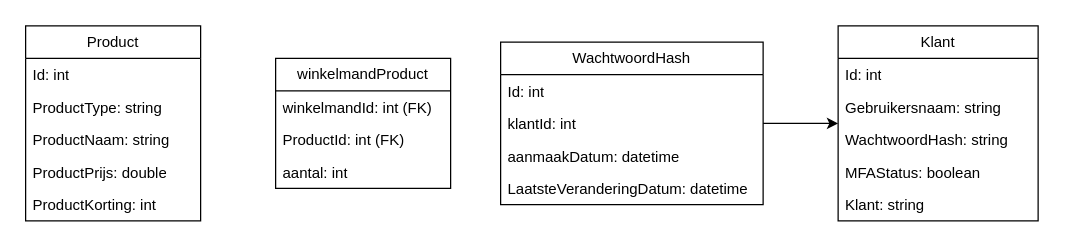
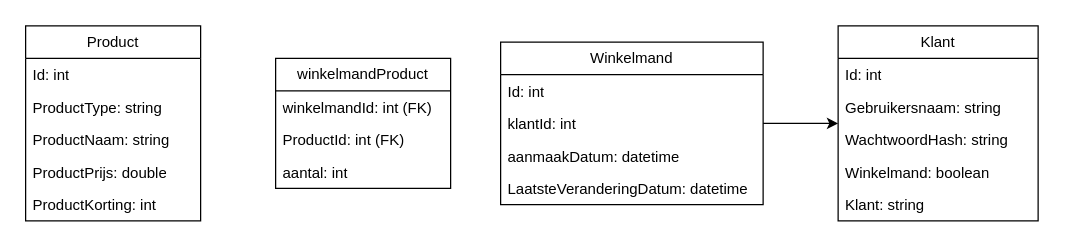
  <mxCell id="0" />
  <mxCell id="1" parent="0" />
  <mxCell id="2" value="Klant" style="swimlane;fontStyle=0;childLayout=stackLayout;horizontal=1;startSize=26;fillColor=none;horizontalStack=0;resizeParent=1;resizeParentMax=0;resizeLast=0;collapsible=1;marginBottom=0;whiteSpace=wrap;html=1;" vertex="1" parent="1"><mxGeometry x="670" y="20" width="160" height="156" as="geometry" /></mxCell>
  <mxCell id="3" value="Id: int" style="text;strokeColor=none;fillColor=none;align=left;verticalAlign=top;spacingLeft=4;spacingRight=4;overflow=hidden;rotatable=0;points=[[0,0.5],[1,0.5]];portConstraint=eastwest;whiteSpace=wrap;html=1;" vertex="1" parent="2"><mxGeometry y="26" width="160" height="26" as="geometry" /></mxCell>
  <mxCell id="4" value="Gebruikersnaam: string" style="text;strokeColor=none;fillColor=none;align=left;verticalAlign=top;spacingLeft=4;spacingRight=4;overflow=hidden;rotatable=0;points=[[0,0.5],[1,0.5]];portConstraint=eastwest;whiteSpace=wrap;html=1;" vertex="1" parent="2"><mxGeometry y="52" width="160" height="26" as="geometry" /></mxCell>
  <mxCell id="5" value="WachtwoordHash: string" style="text;strokeColor=none;fillColor=none;align=left;verticalAlign=top;spacingLeft=4;spacingRight=4;overflow=hidden;rotatable=0;points=[[0,0.5],[1,0.5]];portConstraint=eastwest;whiteSpace=wrap;html=1;" vertex="1" parent="2"><mxGeometry y="78" width="160" height="26" as="geometry" /></mxCell>
- <mxCell id="6" value="MFAStatus: boolean" style="text;strokeColor=none;fillColor=none;align=left;verticalAlign=top;spacingLeft=4;spacingRight=4;overflow=hidden;rotatable=0;points=[[0,0.5],[1,0.5]];portConstraint=eastwest;whiteSpace=wrap;html=1;" vertex="1" parent="2"><mxGeometry y="104" width="160" height="26" as="geometry" /></mxCell>
+ <mxCell id="6" value="Winkelmand: boolean" style="text;strokeColor=none;fillColor=none;align=left;verticalAlign=top;spacingLeft=4;spacingRight=4;overflow=hidden;rotatable=0;points=[[0,0.5],[1,0.5]];portConstraint=eastwest;whiteSpace=wrap;html=1;" vertex="1" parent="2"><mxGeometry y="104" width="160" height="26" as="geometry" /></mxCell>
  <mxCell id="7" value="Klant: string" style="text;strokeColor=none;fillColor=none;align=left;verticalAlign=top;spacingLeft=4;spacingRight=4;overflow=hidden;rotatable=0;points=[[0,0.5],[1,0.5]];portConstraint=eastwest;whiteSpace=wrap;html=1;" vertex="1" parent="2"><mxGeometry y="130" width="160" height="26" as="geometry" /></mxCell>
- <mxCell id="8" value="WachtwoordHash" style="swimlane;fontStyle=0;childLayout=stackLayout;horizontal=1;startSize=26;fillColor=none;horizontalStack=0;resizeParent=1;resizeParentMax=0;resizeLast=0;collapsible=1;marginBottom=0;whiteSpace=wrap;html=1;" vertex="1" parent="1"><mxGeometry x="400" y="33" width="210" height="130" as="geometry" /></mxCell>
+ <mxCell id="8" value="Winkelmand" style="swimlane;fontStyle=0;childLayout=stackLayout;horizontal=1;startSize=26;fillColor=none;horizontalStack=0;resizeParent=1;resizeParentMax=0;resizeLast=0;collapsible=1;marginBottom=0;whiteSpace=wrap;html=1;" vertex="1" parent="1"><mxGeometry x="400" y="33" width="210" height="130" as="geometry" /></mxCell>
  <mxCell id="9" value="Id: int" style="text;strokeColor=none;fillColor=none;align=left;verticalAlign=top;spacingLeft=4;spacingRight=4;overflow=hidden;rotatable=0;points=[[0,0.5],[1,0.5]];portConstraint=eastwest;whiteSpace=wrap;html=1;" vertex="1" parent="8"><mxGeometry y="26" width="210" height="26" as="geometry" /></mxCell>
  <mxCell id="10" value="klantId: int" style="text;strokeColor=none;fillColor=none;align=left;verticalAlign=top;spacingLeft=4;spacingRight=4;overflow=hidden;rotatable=0;points=[[0,0.5],[1,0.5]];portConstraint=eastwest;whiteSpace=wrap;html=1;" vertex="1" parent="8"><mxGeometry y="52" width="210" height="26" as="geometry" /></mxCell>
  <mxCell id="11" value="aanmaakDatum: datetime" style="text;strokeColor=none;fillColor=none;align=left;verticalAlign=top;spacingLeft=4;spacingRight=4;overflow=hidden;rotatable=0;points=[[0,0.5],[1,0.5]];portConstraint=eastwest;whiteSpace=wrap;html=1;" vertex="1" parent="8"><mxGeometry y="78" width="210" height="26" as="geometry" /></mxCell>
  <mxCell id="12" value="LaatsteVeranderingDatum: datetime" style="text;strokeColor=none;fillColor=none;align=left;verticalAlign=top;spacingLeft=4;spacingRight=4;overflow=hidden;rotatable=0;points=[[0,0.5],[1,0.5]];portConstraint=eastwest;whiteSpace=wrap;html=1;" vertex="1" parent="8"><mxGeometry y="104" width="210" height="26" as="geometry" /></mxCell>
  <mxCell id="13" value="Product" style="swimlane;fontStyle=0;childLayout=stackLayout;horizontal=1;startSize=26;fillColor=none;horizontalStack=0;resizeParent=1;resizeParentMax=0;resizeLast=0;collapsible=1;marginBottom=0;whiteSpace=wrap;html=1;" vertex="1" parent="1"><mxGeometry x="20" y="20" width="140" height="156" as="geometry" /></mxCell>
  <mxCell id="14" value="Id: int" style="text;strokeColor=none;fillColor=none;align=left;verticalAlign=top;spacingLeft=4;spacingRight=4;overflow=hidden;rotatable=0;points=[[0,0.5],[1,0.5]];portConstraint=eastwest;whiteSpace=wrap;html=1;" vertex="1" parent="13"><mxGeometry y="26" width="140" height="26" as="geometry" /></mxCell>
  <mxCell id="15" value="ProductType: string" style="text;strokeColor=none;fillColor=none;align=left;verticalAlign=top;spacingLeft=4;spacingRight=4;overflow=hidden;rotatable=0;points=[[0,0.5],[1,0.5]];portConstraint=eastwest;whiteSpace=wrap;html=1;" vertex="1" parent="13"><mxGeometry y="52" width="140" height="26" as="geometry" /></mxCell>
  <mxCell id="16" value="ProductNaam: string" style="text;strokeColor=none;fillColor=none;align=left;verticalAlign=top;spacingLeft=4;spacingRight=4;overflow=hidden;rotatable=0;points=[[0,0.5],[1,0.5]];portConstraint=eastwest;whiteSpace=wrap;html=1;" vertex="1" parent="13"><mxGeometry y="78" width="140" height="26" as="geometry" /></mxCell>
  <mxCell id="17" value="ProductPrijs: double" style="text;strokeColor=none;fillColor=none;align=left;verticalAlign=top;spacingLeft=4;spacingRight=4;overflow=hidden;rotatable=0;points=[[0,0.5],[1,0.5]];portConstraint=eastwest;whiteSpace=wrap;html=1;" vertex="1" parent="13"><mxGeometry y="104" width="140" height="26" as="geometry" /></mxCell>
  <mxCell id="18" value="ProductKorting: int" style="text;strokeColor=none;fillColor=none;align=left;verticalAlign=top;spacingLeft=4;spacingRight=4;overflow=hidden;rotatable=0;points=[[0,0.5],[1,0.5]];portConstraint=eastwest;whiteSpace=wrap;html=1;" vertex="1" parent="13"><mxGeometry y="130" width="140" height="26" as="geometry" /></mxCell>
  <mxCell id="19" value="" style="endArrow=classic;html=1;rounded=0;" edge="1" parent="1" source="8" target="2"><mxGeometry width="50" height="50" relative="1" as="geometry"><mxPoint x="470" y="326" as="sourcePoint" /><mxPoint x="520" y="276" as="targetPoint" /></mxGeometry></mxCell>
  <mxCell id="20" value="winkelmandProduct" style="swimlane;fontStyle=0;childLayout=stackLayout;horizontal=1;startSize=26;fillColor=none;horizontalStack=0;resizeParent=1;resizeParentMax=0;resizeLast=0;collapsible=1;marginBottom=0;whiteSpace=wrap;html=1;" vertex="1" parent="1"><mxGeometry x="220" y="46" width="140" height="104" as="geometry" /></mxCell>
  <mxCell id="21" value="winkelmandId: int (FK)" style="text;strokeColor=none;fillColor=none;align=left;verticalAlign=top;spacingLeft=4;spacingRight=4;overflow=hidden;rotatable=0;points=[[0,0.5],[1,0.5]];portConstraint=eastwest;whiteSpace=wrap;html=1;" vertex="1" parent="20"><mxGeometry y="26" width="140" height="26" as="geometry" /></mxCell>
  <mxCell id="22" value="ProductId: int (FK)" style="text;strokeColor=none;fillColor=none;align=left;verticalAlign=top;spacingLeft=4;spacingRight=4;overflow=hidden;rotatable=0;points=[[0,0.5],[1,0.5]];portConstraint=eastwest;whiteSpace=wrap;html=1;" vertex="1" parent="20"><mxGeometry y="52" width="140" height="26" as="geometry" /></mxCell>
  <mxCell id="23" value="aantal: int" style="text;strokeColor=none;fillColor=none;align=left;verticalAlign=top;spacingLeft=4;spacingRight=4;overflow=hidden;rotatable=0;points=[[0,0.5],[1,0.5]];portConstraint=eastwest;whiteSpace=wrap;html=1;" vertex="1" parent="20"><mxGeometry y="78" width="140" height="26" as="geometry" /></mxCell>
